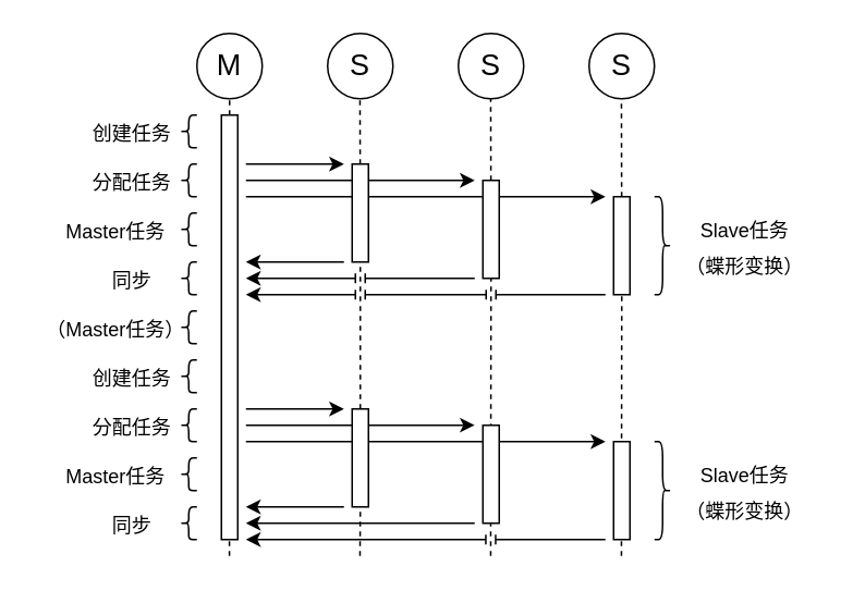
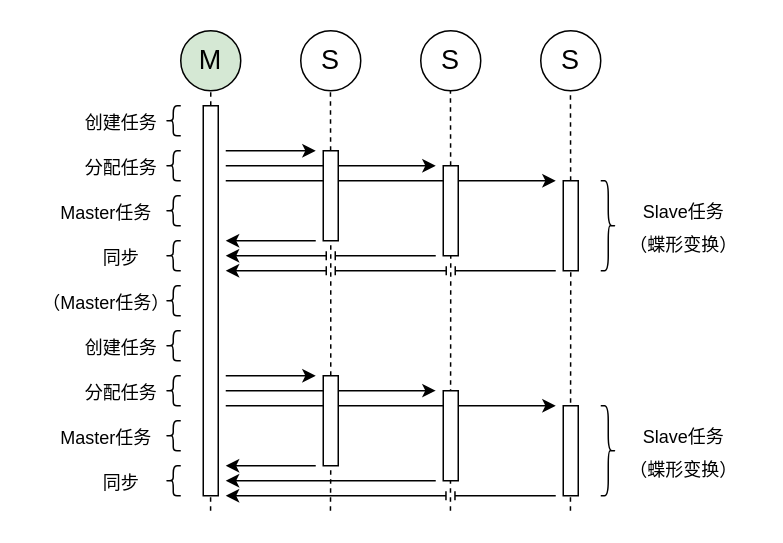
  <mxCell id="0" />
  <mxCell id="1" parent="0" />
  <mxCell id="2" value="" style="endArrow=classic;html=1;rounded=0;fontSize=18;jumpStyle=line;" edge="1" parent="1"><mxGeometry width="50" height="50" relative="1" as="geometry"><mxPoint x="150" y="120" as="sourcePoint" /><mxPoint x="370" y="120" as="targetPoint" /></mxGeometry></mxCell>
  <mxCell id="3" value="" style="endArrow=classic;html=1;rounded=0;fontSize=18;jumpStyle=line;" edge="1" parent="1"><mxGeometry width="50" height="50" relative="1" as="geometry"><mxPoint x="150" y="110" as="sourcePoint" /><mxPoint x="290" y="110" as="targetPoint" /></mxGeometry></mxCell>
  <mxCell id="4" value="&lt;font style=&quot;font-size: 18px&quot;&gt;S&lt;/font&gt;" style="ellipse;whiteSpace=wrap;html=1;aspect=fixed;" vertex="1" parent="1"><mxGeometry x="200" y="20" width="40" height="40" as="geometry" /></mxCell>
- <mxCell id="5" value="&lt;font style=&quot;font-size: 18px&quot;&gt;M&lt;/font&gt;" style="ellipse;whiteSpace=wrap;html=1;aspect=fixed;" vertex="1" parent="1"><mxGeometry x="120" y="20" width="40" height="40" as="geometry" /></mxCell>
+ <mxCell id="5" value="&lt;font style=&quot;font-size: 18px&quot;&gt;M&lt;/font&gt;" style="ellipse;whiteSpace=wrap;html=1;aspect=fixed;fillColor=#d5e8d4;" vertex="1" parent="1"><mxGeometry x="120" y="20" width="40" height="40" as="geometry" /></mxCell>
  <mxCell id="6" value="&lt;font style=&quot;font-size: 18px&quot;&gt;S&lt;/font&gt;" style="ellipse;whiteSpace=wrap;html=1;aspect=fixed;" vertex="1" parent="1"><mxGeometry x="280" y="20" width="40" height="40" as="geometry" /></mxCell>
  <mxCell id="7" value="&lt;font style=&quot;font-size: 18px&quot;&gt;S&lt;/font&gt;" style="ellipse;whiteSpace=wrap;html=1;aspect=fixed;" vertex="1" parent="1"><mxGeometry x="360" y="20" width="40" height="40" as="geometry" /></mxCell>
  <mxCell id="8" value="" style="endArrow=none;dashed=1;html=1;rounded=0;fontSize=18;entryX=0.5;entryY=1;entryDx=0;entryDy=0;startArrow=none;" edge="1" parent="1" source="12" target="5"><mxGeometry width="50" height="50" relative="1" as="geometry"><mxPoint x="140" y="340" as="sourcePoint" /><mxPoint x="300" y="180" as="targetPoint" /></mxGeometry></mxCell>
  <mxCell id="9" value="" style="endArrow=none;dashed=1;html=1;rounded=0;fontSize=18;entryX=0.5;entryY=1;entryDx=0;entryDy=0;startArrow=none;" edge="1" parent="1" source="14"><mxGeometry width="50" height="50" relative="1" as="geometry"><mxPoint x="219.8" y="340" as="sourcePoint" /><mxPoint x="219.8" y="60" as="targetPoint" /></mxGeometry></mxCell>
  <mxCell id="10" value="" style="endArrow=none;dashed=1;html=1;rounded=0;fontSize=18;entryX=0.5;entryY=1;entryDx=0;entryDy=0;startArrow=none;" edge="1" parent="1" source="16"><mxGeometry width="50" height="50" relative="1" as="geometry"><mxPoint x="299.8" y="340" as="sourcePoint" /><mxPoint x="299.8" y="60" as="targetPoint" /></mxGeometry></mxCell>
  <mxCell id="11" value="" style="endArrow=none;dashed=1;html=1;rounded=0;fontSize=18;entryX=0.5;entryY=1;entryDx=0;entryDy=0;startArrow=none;" edge="1" parent="1" source="18"><mxGeometry width="50" height="50" relative="1" as="geometry"><mxPoint x="379.8" y="340" as="sourcePoint" /><mxPoint x="379.8" y="60" as="targetPoint" /></mxGeometry></mxCell>
  <mxCell id="12" value="" style="rounded=0;whiteSpace=wrap;html=1;fontSize=18;" vertex="1" parent="1"><mxGeometry x="135" y="70" width="10" height="260" as="geometry" /></mxCell>
  <mxCell id="13" value="" style="endArrow=none;dashed=1;html=1;rounded=0;fontSize=18;entryX=0.5;entryY=1;entryDx=0;entryDy=0;" edge="1" parent="1"><mxGeometry width="50" height="50" relative="1" as="geometry"><mxPoint x="139.9" y="340" as="sourcePoint" /><mxPoint x="139.9" y="330" as="targetPoint" /></mxGeometry></mxCell>
  <mxCell id="14" value="" style="rounded=0;whiteSpace=wrap;html=1;fontSize=18;" vertex="1" parent="1"><mxGeometry x="215" y="100" width="10" height="60" as="geometry" /></mxCell>
  <mxCell id="15" value="" style="endArrow=none;dashed=1;html=1;rounded=0;fontSize=18;entryX=0.5;entryY=1;entryDx=0;entryDy=0;startArrow=none;" edge="1" parent="1" source="51" target="14"><mxGeometry width="50" height="50" relative="1" as="geometry"><mxPoint x="219.8" y="340" as="sourcePoint" /><mxPoint x="219.8" y="60" as="targetPoint" /></mxGeometry></mxCell>
  <mxCell id="16" value="" style="rounded=0;whiteSpace=wrap;html=1;fontSize=18;" vertex="1" parent="1"><mxGeometry x="295" y="110" width="10" height="60" as="geometry" /></mxCell>
  <mxCell id="17" value="" style="endArrow=none;dashed=1;html=1;rounded=0;fontSize=18;entryX=0.5;entryY=1;entryDx=0;entryDy=0;" edge="1" parent="1" target="16"><mxGeometry width="50" height="50" relative="1" as="geometry"><mxPoint x="299.8" y="340" as="sourcePoint" /><mxPoint x="299.8" y="60" as="targetPoint" /></mxGeometry></mxCell>
  <mxCell id="18" value="" style="rounded=0;whiteSpace=wrap;html=1;fontSize=18;" vertex="1" parent="1"><mxGeometry x="375" y="120" width="10" height="60" as="geometry" /></mxCell>
  <mxCell id="19" value="" style="endArrow=none;dashed=1;html=1;rounded=0;fontSize=18;entryX=0.5;entryY=1;entryDx=0;entryDy=0;" edge="1" parent="1" target="18"><mxGeometry width="50" height="50" relative="1" as="geometry"><mxPoint x="379.8" y="340" as="sourcePoint" /><mxPoint x="379.8" y="60" as="targetPoint" /></mxGeometry></mxCell>
  <mxCell id="20" value="" style="endArrow=classic;html=1;rounded=0;fontSize=18;jumpStyle=line;" edge="1" parent="1"><mxGeometry width="50" height="50" relative="1" as="geometry"><mxPoint x="150" y="100" as="sourcePoint" /><mxPoint x="210" y="100" as="targetPoint" /></mxGeometry></mxCell>
  <mxCell id="21" value="" style="endArrow=classic;html=1;rounded=0;fontSize=18;jumpStyle=line;" edge="1" parent="1"><mxGeometry width="50" height="50" relative="1" as="geometry"><mxPoint x="210" y="160" as="sourcePoint" /><mxPoint x="150" y="160" as="targetPoint" /></mxGeometry></mxCell>
  <mxCell id="22" value="" style="endArrow=classic;html=1;rounded=0;fontSize=18;jumpStyle=line;" edge="1" parent="1"><mxGeometry width="50" height="50" relative="1" as="geometry"><mxPoint x="290" y="170" as="sourcePoint" /><mxPoint x="150" y="170" as="targetPoint" /></mxGeometry></mxCell>
  <mxCell id="23" value="" style="endArrow=classic;html=1;rounded=0;fontSize=18;jumpStyle=line;" edge="1" parent="1"><mxGeometry width="50" height="50" relative="1" as="geometry"><mxPoint x="370" y="180" as="sourcePoint" /><mxPoint x="150" y="180" as="targetPoint" /></mxGeometry></mxCell>
  <mxCell id="24" value="" style="shape=curlyBracket;whiteSpace=wrap;html=1;rounded=1;fontSize=18;" vertex="1" parent="1"><mxGeometry x="110" y="70" width="10" height="20" as="geometry" /></mxCell>
  <mxCell id="25" value="&lt;font style=&quot;font-size: 12px&quot;&gt;创建任务&lt;/font&gt;" style="text;html=1;align=center;verticalAlign=middle;resizable=0;points=[];autosize=1;strokeColor=none;fillColor=none;fontSize=18;" vertex="1" parent="1"><mxGeometry x="50" y="65" width="60" height="30" as="geometry" /></mxCell>
  <mxCell id="26" value="" style="shape=curlyBracket;whiteSpace=wrap;html=1;rounded=1;fontSize=18;" vertex="1" parent="1"><mxGeometry x="110" y="100" width="10" height="20" as="geometry" /></mxCell>
  <mxCell id="27" value="&lt;font style=&quot;font-size: 12px&quot;&gt;分配任务&lt;/font&gt;" style="text;html=1;align=center;verticalAlign=middle;resizable=0;points=[];autosize=1;strokeColor=none;fillColor=none;fontSize=18;" vertex="1" parent="1"><mxGeometry x="50" y="95" width="60" height="30" as="geometry" /></mxCell>
  <mxCell id="28" value="" style="shape=curlyBracket;whiteSpace=wrap;html=1;rounded=1;fontSize=18;" vertex="1" parent="1"><mxGeometry x="110" y="130" width="10" height="20" as="geometry" /></mxCell>
  <mxCell id="29" value="&lt;font style=&quot;font-size: 12px&quot;&gt;Master任务&lt;/font&gt;" style="text;html=1;align=center;verticalAlign=middle;resizable=0;points=[];autosize=1;strokeColor=none;fillColor=none;fontSize=18;" vertex="1" parent="1"><mxGeometry x="30" y="125" width="80" height="30" as="geometry" /></mxCell>
  <mxCell id="30" value="" style="shape=curlyBracket;whiteSpace=wrap;html=1;rounded=1;flipH=1;fontSize=12;" vertex="1" parent="1"><mxGeometry x="400" y="120" width="10" height="60" as="geometry" /></mxCell>
  <mxCell id="31" value="&lt;font style=&quot;font-size: 12px&quot;&gt;Slave任务&lt;br&gt;（蝶形变换）&lt;/font&gt;" style="text;html=1;align=center;verticalAlign=middle;resizable=0;points=[];autosize=1;strokeColor=none;fillColor=none;fontSize=18;" vertex="1" parent="1"><mxGeometry x="410" y="125" width="90" height="50" as="geometry" /></mxCell>
  <mxCell id="32" value="" style="shape=curlyBracket;whiteSpace=wrap;html=1;rounded=1;fontSize=18;" vertex="1" parent="1"><mxGeometry x="110" y="160" width="10" height="20" as="geometry" /></mxCell>
  <mxCell id="33" value="&lt;font style=&quot;font-size: 12px&quot;&gt;同步&lt;/font&gt;" style="text;html=1;align=center;verticalAlign=middle;resizable=0;points=[];autosize=1;strokeColor=none;fillColor=none;fontSize=18;" vertex="1" parent="1"><mxGeometry x="60" y="155" width="40" height="30" as="geometry" /></mxCell>
  <mxCell id="34" value="" style="endArrow=classic;html=1;rounded=0;fontSize=18;jumpStyle=line;" edge="1" parent="1"><mxGeometry width="50" height="50" relative="1" as="geometry"><mxPoint x="150" y="270" as="sourcePoint" /><mxPoint x="370" y="270" as="targetPoint" /></mxGeometry></mxCell>
  <mxCell id="35" value="" style="endArrow=classic;html=1;rounded=0;fontSize=18;jumpStyle=line;" edge="1" parent="1"><mxGeometry width="50" height="50" relative="1" as="geometry"><mxPoint x="150" y="259.95" as="sourcePoint" /><mxPoint x="290" y="259.95" as="targetPoint" /></mxGeometry></mxCell>
  <mxCell id="36" value="" style="rounded=0;whiteSpace=wrap;html=1;fontSize=18;" vertex="1" parent="1"><mxGeometry x="295" y="260" width="10" height="60" as="geometry" /></mxCell>
  <mxCell id="37" value="" style="rounded=0;whiteSpace=wrap;html=1;fontSize=18;" vertex="1" parent="1"><mxGeometry x="375" y="270" width="10" height="60" as="geometry" /></mxCell>
  <mxCell id="38" value="" style="endArrow=classic;html=1;rounded=0;fontSize=18;jumpStyle=line;" edge="1" parent="1"><mxGeometry width="50" height="50" relative="1" as="geometry"><mxPoint x="150" y="250" as="sourcePoint" /><mxPoint x="210" y="250" as="targetPoint" /></mxGeometry></mxCell>
  <mxCell id="39" value="" style="endArrow=classic;html=1;rounded=0;fontSize=18;jumpStyle=line;" edge="1" parent="1"><mxGeometry width="50" height="50" relative="1" as="geometry"><mxPoint x="210" y="310" as="sourcePoint" /><mxPoint x="150" y="310" as="targetPoint" /></mxGeometry></mxCell>
  <mxCell id="40" value="" style="endArrow=classic;html=1;rounded=0;fontSize=18;jumpStyle=line;" edge="1" parent="1"><mxGeometry width="50" height="50" relative="1" as="geometry"><mxPoint x="290" y="320" as="sourcePoint" /><mxPoint x="150" y="320" as="targetPoint" /></mxGeometry></mxCell>
  <mxCell id="41" value="" style="endArrow=classic;html=1;rounded=0;fontSize=18;jumpStyle=line;" edge="1" parent="1"><mxGeometry width="50" height="50" relative="1" as="geometry"><mxPoint x="370" y="330" as="sourcePoint" /><mxPoint x="150" y="330" as="targetPoint" /></mxGeometry></mxCell>
  <mxCell id="42" value="" style="shape=curlyBracket;whiteSpace=wrap;html=1;rounded=1;fontSize=18;" vertex="1" parent="1"><mxGeometry x="110" y="220" width="10" height="20" as="geometry" /></mxCell>
  <mxCell id="43" value="&lt;font style=&quot;font-size: 12px&quot;&gt;创建任务&lt;/font&gt;" style="text;html=1;align=center;verticalAlign=middle;resizable=0;points=[];autosize=1;strokeColor=none;fillColor=none;fontSize=18;" vertex="1" parent="1"><mxGeometry x="50" y="215" width="60" height="30" as="geometry" /></mxCell>
  <mxCell id="44" value="" style="shape=curlyBracket;whiteSpace=wrap;html=1;rounded=1;fontSize=18;" vertex="1" parent="1"><mxGeometry x="110" y="250" width="10" height="20" as="geometry" /></mxCell>
  <mxCell id="45" value="&lt;font style=&quot;font-size: 12px&quot;&gt;分配任务&lt;/font&gt;" style="text;html=1;align=center;verticalAlign=middle;resizable=0;points=[];autosize=1;strokeColor=none;fillColor=none;fontSize=18;" vertex="1" parent="1"><mxGeometry x="50" y="245" width="60" height="30" as="geometry" /></mxCell>
  <mxCell id="46" value="" style="shape=curlyBracket;whiteSpace=wrap;html=1;rounded=1;fontSize=18;" vertex="1" parent="1"><mxGeometry x="110" y="280" width="10" height="20" as="geometry" /></mxCell>
  <mxCell id="47" value="" style="shape=curlyBracket;whiteSpace=wrap;html=1;rounded=1;flipH=1;fontSize=12;" vertex="1" parent="1"><mxGeometry x="400" y="270" width="10" height="60" as="geometry" /></mxCell>
  <mxCell id="48" value="&lt;font style=&quot;font-size: 12px&quot;&gt;Slave任务&lt;br&gt;（蝶形变换）&lt;/font&gt;" style="text;html=1;align=center;verticalAlign=middle;resizable=0;points=[];autosize=1;strokeColor=none;fillColor=none;fontSize=18;" vertex="1" parent="1"><mxGeometry x="410" y="275" width="90" height="50" as="geometry" /></mxCell>
  <mxCell id="49" value="" style="shape=curlyBracket;whiteSpace=wrap;html=1;rounded=1;fontSize=18;" vertex="1" parent="1"><mxGeometry x="110" y="310" width="10" height="20" as="geometry" /></mxCell>
  <mxCell id="50" value="&lt;font style=&quot;font-size: 12px&quot;&gt;同步&lt;/font&gt;" style="text;html=1;align=center;verticalAlign=middle;resizable=0;points=[];autosize=1;strokeColor=none;fillColor=none;fontSize=18;" vertex="1" parent="1"><mxGeometry x="60" y="305" width="40" height="30" as="geometry" /></mxCell>
  <mxCell id="51" value="" style="rounded=0;whiteSpace=wrap;html=1;fontSize=18;" vertex="1" parent="1"><mxGeometry x="215" y="250" width="10" height="60" as="geometry" /></mxCell>
  <mxCell id="52" value="" style="endArrow=none;dashed=1;html=1;rounded=0;fontSize=18;entryX=0.5;entryY=1;entryDx=0;entryDy=0;" edge="1" parent="1" target="51"><mxGeometry width="50" height="50" relative="1" as="geometry"><mxPoint x="219.8" y="340" as="sourcePoint" /><mxPoint x="220" y="160" as="targetPoint" /></mxGeometry></mxCell>
  <mxCell id="53" value="&lt;font style=&quot;font-size: 12px&quot;&gt;Master任务&lt;/font&gt;" style="text;html=1;align=center;verticalAlign=middle;resizable=0;points=[];autosize=1;strokeColor=none;fillColor=none;fontSize=18;" vertex="1" parent="1"><mxGeometry x="30" y="275" width="80" height="30" as="geometry" /></mxCell>
  <mxCell id="54" value="" style="shape=curlyBracket;whiteSpace=wrap;html=1;rounded=1;fontSize=18;" vertex="1" parent="1"><mxGeometry x="110" y="190" width="10" height="20" as="geometry" /></mxCell>
  <mxCell id="55" value="&lt;font style=&quot;font-size: 12px&quot;&gt;（Master任务）&lt;/font&gt;" style="text;html=1;align=center;verticalAlign=middle;resizable=0;points=[];autosize=1;strokeColor=none;fillColor=none;fontSize=18;" vertex="1" parent="1"><mxGeometry x="20" y="185" width="100" height="30" as="geometry" /></mxCell>
